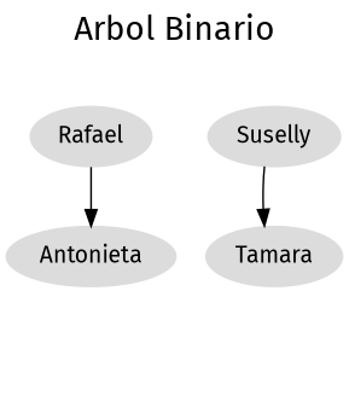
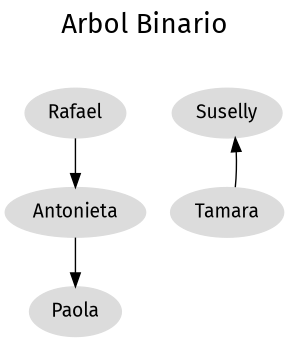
  digraph {
    fontname="Fira Sans"
    fontsize=20
    label="Arbol Binario"
    labelloc=t
    rankdir=TB
    node [color=gainsboro fontcolor=black fontname="Fira Sans" shape=ellipse style=filled]
    edge [fontname="Fira Sans"]
    n1 [label=Rafael]
    n2 [label=Antonieta]
+   n3 [label=Paola]
    n4 [label=Suselly]
    n5 [label=Tamara]
    n1 -> n2
-   n4 -> n5
+   n2 -> n3
+   n5 -> n4
  }
